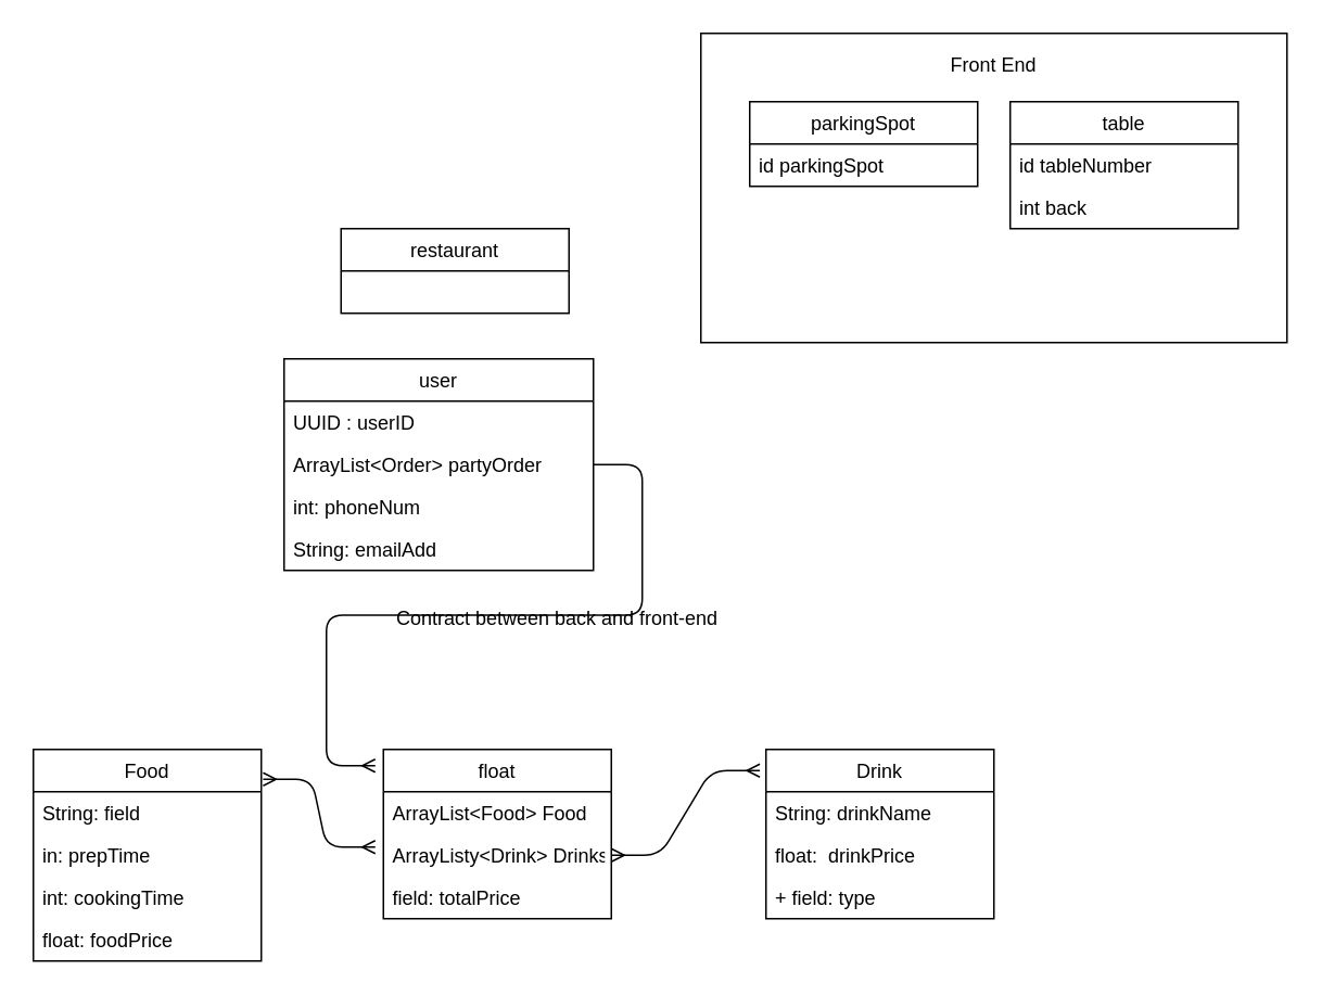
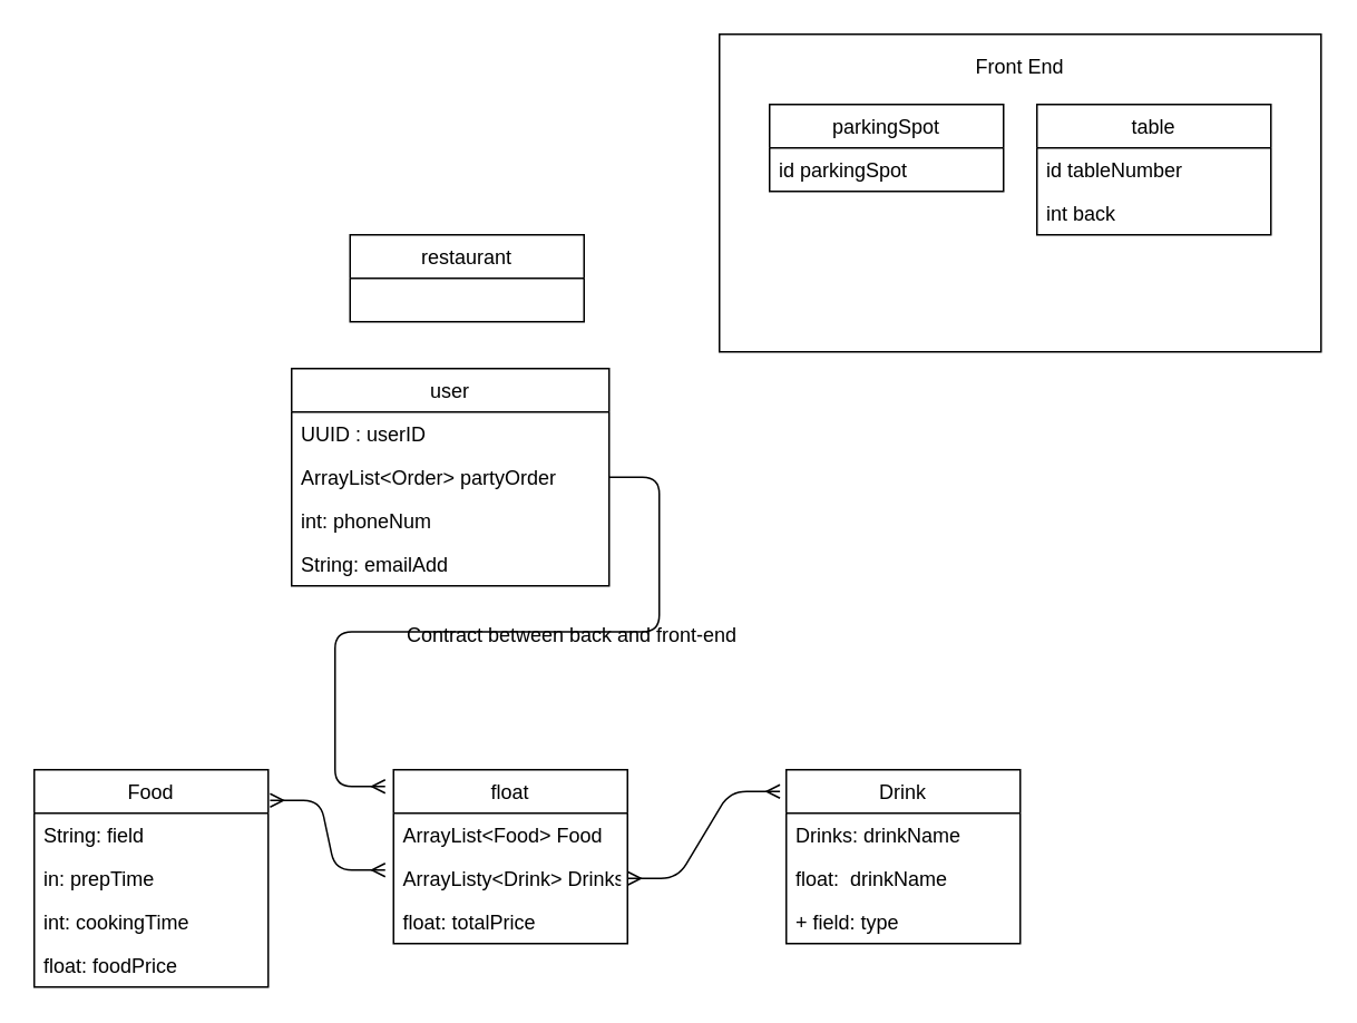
  <mxCell id="0" />
  <mxCell id="1" parent="0" />
  <mxCell id="2" value="" style="rounded=0;whiteSpace=wrap;html=1;" vertex="1" parent="1"><mxGeometry x="430" y="20" width="360" height="190" as="geometry" /></mxCell>
  <mxCell id="3" value="float" style="swimlane;fontStyle=0;childLayout=stackLayout;horizontal=1;startSize=26;fillColor=none;horizontalStack=0;resizeParent=1;resizeParentMax=0;resizeLast=0;collapsible=1;marginBottom=0;" vertex="1" parent="1"><mxGeometry x="235" y="460" width="140" height="104" as="geometry" /></mxCell>
  <mxCell id="4" value="ArrayList&lt;Food&gt; Food" style="text;strokeColor=none;fillColor=none;align=left;verticalAlign=top;spacingLeft=4;spacingRight=4;overflow=hidden;rotatable=0;points=[[0,0.5],[1,0.5]];portConstraint=eastwest;" vertex="1" parent="3"><mxGeometry y="26" width="140" height="26" as="geometry" /></mxCell>
  <mxCell id="5" value="ArrayListy&lt;Drink&gt; Drinks" style="text;strokeColor=none;fillColor=none;align=left;verticalAlign=top;spacingLeft=4;spacingRight=4;overflow=hidden;rotatable=0;points=[[0,0.5],[1,0.5]];portConstraint=eastwest;" vertex="1" parent="3"><mxGeometry y="52" width="140" height="26" as="geometry" /></mxCell>
- <mxCell id="6" value="field: totalPrice" style="text;strokeColor=none;fillColor=none;align=left;verticalAlign=top;spacingLeft=4;spacingRight=4;overflow=hidden;rotatable=0;points=[[0,0.5],[1,0.5]];portConstraint=eastwest;" vertex="1" parent="3"><mxGeometry y="78" width="140" height="26" as="geometry" /></mxCell>
+ <mxCell id="6" value="float: totalPrice" style="text;strokeColor=none;fillColor=none;align=left;verticalAlign=top;spacingLeft=4;spacingRight=4;overflow=hidden;rotatable=0;points=[[0,0.5],[1,0.5]];portConstraint=eastwest;" vertex="1" parent="3"><mxGeometry y="78" width="140" height="26" as="geometry" /></mxCell>
  <mxCell id="7" value="restaurant" style="swimlane;fontStyle=0;childLayout=stackLayout;horizontal=1;startSize=26;fillColor=none;horizontalStack=0;resizeParent=1;resizeParentMax=0;resizeLast=0;collapsible=1;marginBottom=0;" vertex="1" parent="1"><mxGeometry x="209" y="140" width="140" height="52" as="geometry" /></mxCell>
  <mxCell id="8" value="parkingSpot" style="swimlane;fontStyle=0;childLayout=stackLayout;horizontal=1;startSize=26;fillColor=none;horizontalStack=0;resizeParent=1;resizeParentMax=0;resizeLast=0;collapsible=1;marginBottom=0;" vertex="1" parent="1"><mxGeometry x="460" y="62" width="140" height="52" as="geometry" /></mxCell>
  <mxCell id="9" value="id parkingSpot" style="text;strokeColor=none;fillColor=none;align=left;verticalAlign=top;spacingLeft=4;spacingRight=4;overflow=hidden;rotatable=0;points=[[0,0.5],[1,0.5]];portConstraint=eastwest;" vertex="1" parent="8"><mxGeometry y="26" width="140" height="26" as="geometry" /></mxCell>
  <mxCell id="10" value="table" style="swimlane;fontStyle=0;childLayout=stackLayout;horizontal=1;startSize=26;fillColor=none;horizontalStack=0;resizeParent=1;resizeParentMax=0;resizeLast=0;collapsible=1;marginBottom=0;" vertex="1" parent="1"><mxGeometry x="620" y="62" width="140" height="78" as="geometry" /></mxCell>
  <mxCell id="11" value="id tableNumber" style="text;strokeColor=none;fillColor=none;align=left;verticalAlign=top;spacingLeft=4;spacingRight=4;overflow=hidden;rotatable=0;points=[[0,0.5],[1,0.5]];portConstraint=eastwest;" vertex="1" parent="10"><mxGeometry y="26" width="140" height="26" as="geometry" /></mxCell>
  <mxCell id="12" value="int back" style="text;strokeColor=none;fillColor=none;align=left;verticalAlign=top;spacingLeft=4;spacingRight=4;overflow=hidden;rotatable=0;points=[[0,0.5],[1,0.5]];portConstraint=eastwest;" vertex="1" parent="10"><mxGeometry y="52" width="140" height="26" as="geometry" /></mxCell>
  <mxCell id="13" value="user" style="swimlane;fontStyle=0;childLayout=stackLayout;horizontal=1;startSize=26;fillColor=none;horizontalStack=0;resizeParent=1;resizeParentMax=0;resizeLast=0;collapsible=1;marginBottom=0;" vertex="1" parent="1"><mxGeometry x="174" y="220" width="190" height="130" as="geometry" /></mxCell>
  <mxCell id="14" value="UUID : userID" style="text;strokeColor=none;fillColor=none;align=left;verticalAlign=top;spacingLeft=4;spacingRight=4;overflow=hidden;rotatable=0;points=[[0,0.5],[1,0.5]];portConstraint=eastwest;" vertex="1" parent="13"><mxGeometry y="26" width="190" height="26" as="geometry" /></mxCell>
  <mxCell id="15" value="ArrayList&lt;Order&gt; partyOrder" style="text;strokeColor=none;fillColor=none;align=left;verticalAlign=top;spacingLeft=4;spacingRight=4;overflow=hidden;rotatable=0;points=[[0,0.5],[1,0.5]];portConstraint=eastwest;" vertex="1" parent="13"><mxGeometry y="52" width="190" height="26" as="geometry" /></mxCell>
  <mxCell id="16" value="int: phoneNum" style="text;strokeColor=none;fillColor=none;align=left;verticalAlign=top;spacingLeft=4;spacingRight=4;overflow=hidden;rotatable=0;points=[[0,0.5],[1,0.5]];portConstraint=eastwest;" vertex="1" parent="13"><mxGeometry y="78" width="190" height="26" as="geometry" /></mxCell>
  <mxCell id="17" value="String: emailAdd" style="text;strokeColor=none;fillColor=none;align=left;verticalAlign=top;spacingLeft=4;spacingRight=4;overflow=hidden;rotatable=0;points=[[0,0.5],[1,0.5]];portConstraint=eastwest;" vertex="1" parent="13"><mxGeometry y="104" width="190" height="26" as="geometry" /></mxCell>
  <mxCell id="18" value="Food" style="swimlane;fontStyle=0;childLayout=stackLayout;horizontal=1;startSize=26;fillColor=none;horizontalStack=0;resizeParent=1;resizeParentMax=0;resizeLast=0;collapsible=1;marginBottom=0;" vertex="1" parent="1"><mxGeometry x="20" y="460" width="140" height="130" as="geometry" /></mxCell>
  <mxCell id="19" value="String: field" style="text;strokeColor=none;fillColor=none;align=left;verticalAlign=top;spacingLeft=4;spacingRight=4;overflow=hidden;rotatable=0;points=[[0,0.5],[1,0.5]];portConstraint=eastwest;" vertex="1" parent="18"><mxGeometry y="26" width="140" height="26" as="geometry" /></mxCell>
  <mxCell id="20" value="in: prepTime" style="text;strokeColor=none;fillColor=none;align=left;verticalAlign=top;spacingLeft=4;spacingRight=4;overflow=hidden;rotatable=0;points=[[0,0.5],[1,0.5]];portConstraint=eastwest;" vertex="1" parent="18"><mxGeometry y="52" width="140" height="26" as="geometry" /></mxCell>
  <mxCell id="21" value="int: cookingTime" style="text;strokeColor=none;fillColor=none;align=left;verticalAlign=top;spacingLeft=4;spacingRight=4;overflow=hidden;rotatable=0;points=[[0,0.5],[1,0.5]];portConstraint=eastwest;" vertex="1" parent="18"><mxGeometry y="78" width="140" height="26" as="geometry" /></mxCell>
  <mxCell id="22" value="float: foodPrice" style="text;strokeColor=none;fillColor=none;align=left;verticalAlign=top;spacingLeft=4;spacingRight=4;overflow=hidden;rotatable=0;points=[[0,0.5],[1,0.5]];portConstraint=eastwest;" vertex="1" parent="18"><mxGeometry y="104" width="140" height="26" as="geometry" /></mxCell>
  <mxCell id="23" value="Drink" style="swimlane;fontStyle=0;childLayout=stackLayout;horizontal=1;startSize=26;fillColor=none;horizontalStack=0;resizeParent=1;resizeParentMax=0;resizeLast=0;collapsible=1;marginBottom=0;" vertex="1" parent="1"><mxGeometry x="470" y="460" width="140" height="104" as="geometry" /></mxCell>
- <mxCell id="24" value="String: drinkName" style="text;strokeColor=none;fillColor=none;align=left;verticalAlign=top;spacingLeft=4;spacingRight=4;overflow=hidden;rotatable=0;points=[[0,0.5],[1,0.5]];portConstraint=eastwest;" vertex="1" parent="23"><mxGeometry y="26" width="140" height="26" as="geometry" /></mxCell>
- <mxCell id="25" value="float:  drinkPrice" style="text;strokeColor=none;fillColor=none;align=left;verticalAlign=top;spacingLeft=4;spacingRight=4;overflow=hidden;rotatable=0;points=[[0,0.5],[1,0.5]];portConstraint=eastwest;" vertex="1" parent="23"><mxGeometry y="52" width="140" height="26" as="geometry" /></mxCell>
+ <mxCell id="24" value="Drinks: drinkName" style="text;strokeColor=none;fillColor=none;align=left;verticalAlign=top;spacingLeft=4;spacingRight=4;overflow=hidden;rotatable=0;points=[[0,0.5],[1,0.5]];portConstraint=eastwest;" vertex="1" parent="23"><mxGeometry y="26" width="140" height="26" as="geometry" /></mxCell>
+ <mxCell id="25" value="float:  drinkName" style="text;strokeColor=none;fillColor=none;align=left;verticalAlign=top;spacingLeft=4;spacingRight=4;overflow=hidden;rotatable=0;points=[[0,0.5],[1,0.5]];portConstraint=eastwest;" vertex="1" parent="23"><mxGeometry y="52" width="140" height="26" as="geometry" /></mxCell>
  <mxCell id="26" value="+ field: type" style="text;strokeColor=none;fillColor=none;align=left;verticalAlign=top;spacingLeft=4;spacingRight=4;overflow=hidden;rotatable=0;points=[[0,0.5],[1,0.5]];portConstraint=eastwest;" vertex="1" parent="23"><mxGeometry y="78" width="140" height="26" as="geometry" /></mxCell>
  <mxCell id="27" value="" style="edgeStyle=entityRelationEdgeStyle;fontSize=12;html=1;endArrow=ERmany;startArrow=ERmany;exitX=1.008;exitY=0.141;exitDx=0;exitDy=0;exitPerimeter=0;" edge="1" parent="1" source="18"><mxGeometry width="100" height="100" relative="1" as="geometry"><mxPoint x="340" y="460" as="sourcePoint" /><mxPoint x="230" y="520" as="targetPoint" /></mxGeometry></mxCell>
  <mxCell id="28" value="" style="edgeStyle=entityRelationEdgeStyle;fontSize=12;html=1;endArrow=ERmany;startArrow=ERmany;entryX=-0.027;entryY=0.125;entryDx=0;entryDy=0;entryPerimeter=0;exitX=1;exitY=0.5;exitDx=0;exitDy=0;" edge="1" parent="1" source="5" target="23"><mxGeometry width="100" height="100" relative="1" as="geometry"><mxPoint x="340" y="460" as="sourcePoint" /><mxPoint x="440" y="360" as="targetPoint" /></mxGeometry></mxCell>
  <mxCell id="29" value="" style="edgeStyle=entityRelationEdgeStyle;fontSize=12;html=1;endArrow=ERmany;exitX=1;exitY=0.5;exitDx=0;exitDy=0;" edge="1" parent="1" source="15"><mxGeometry width="100" height="100" relative="1" as="geometry"><mxPoint x="340" y="460" as="sourcePoint" /><mxPoint x="230" y="470" as="targetPoint" /></mxGeometry></mxCell>
  <mxCell id="30" value="Front End" style="text;html=1;strokeColor=none;fillColor=none;align=center;verticalAlign=middle;whiteSpace=wrap;rounded=0;" vertex="1" parent="1"><mxGeometry x="570" y="30" width="80" height="20" as="geometry" /></mxCell>
  <mxCell id="31" value="Contract between back and front-end" style="text;html=1;strokeColor=none;fillColor=none;align=center;verticalAlign=middle;whiteSpace=wrap;rounded=0;" vertex="1" parent="1"><mxGeometry x="234" y="370" width="216" height="20" as="geometry" /></mxCell>
